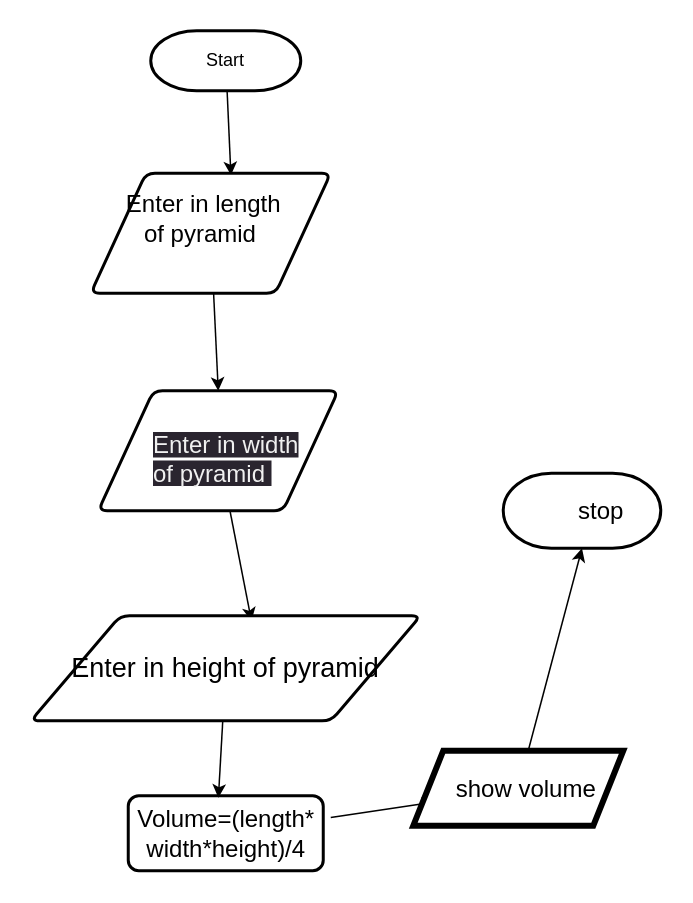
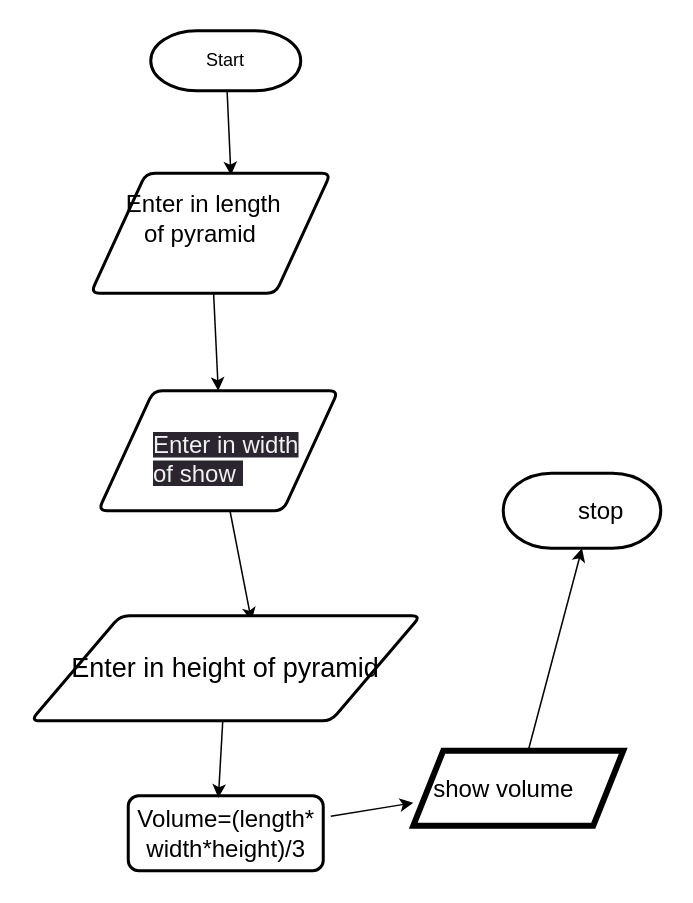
  <mxCell id="0" />
  <mxCell id="1" parent="0" />
  <mxCell id="2" style="edgeStyle=none;html=1;entryX=0.584;entryY=0.016;entryDx=0;entryDy=0;entryPerimeter=0;" parent="1" source="3" target="5" edge="1"><mxGeometry relative="1" as="geometry" /></mxCell>
  <mxCell id="3" value="Start" style="strokeWidth=2;html=1;shape=mxgraph.flowchart.terminator;whiteSpace=wrap;" parent="1" vertex="1"><mxGeometry x="100" y="20" width="100" height="40" as="geometry" /></mxCell>
  <mxCell id="4" style="edgeStyle=none;html=1;entryX=0.5;entryY=0;entryDx=0;entryDy=0;" parent="1" source="5" target="16" edge="1"><mxGeometry relative="1" as="geometry" /></mxCell>
  <mxCell id="5" value="" style="shape=parallelogram;html=1;strokeWidth=2;perimeter=parallelogramPerimeter;whiteSpace=wrap;rounded=1;arcSize=12;size=0.23;fontSize=16;" parent="1" vertex="1"><mxGeometry x="60" y="115" width="160" height="80" as="geometry" /></mxCell>
  <mxCell id="6" value="Enter in length&lt;br&gt;of pyramid&amp;nbsp;" style="text;html=1;align=center;verticalAlign=middle;resizable=0;points=[];autosize=1;strokeColor=none;fillColor=none;fontSize=16;" parent="1" vertex="1"><mxGeometry x="70" y="120" width="130" height="50" as="geometry" /></mxCell>
  <mxCell id="7" value="" style="rounded=1;whiteSpace=wrap;html=1;absoluteArcSize=1;arcSize=14;strokeWidth=2;fontSize=16;" parent="1" vertex="1"><mxGeometry x="85" y="530" width="130" height="50" as="geometry" /></mxCell>
  <mxCell id="8" style="edgeStyle=none;html=1;fontSize=16;" parent="1" source="9" target="13" edge="1"><mxGeometry relative="1" as="geometry" /></mxCell>
- <mxCell id="9" value="Volume=(length*&lt;br&gt;width*height)/4" style="text;html=1;align=center;verticalAlign=middle;resizable=0;points=[];autosize=1;strokeColor=none;fillColor=none;fontSize=16;" parent="1" vertex="1"><mxGeometry x="80" y="530" width="140" height="50" as="geometry" /></mxCell>
+ <mxCell id="9" value="Volume=(length*&lt;br&gt;width*height)/3" style="text;html=1;align=center;verticalAlign=middle;resizable=0;points=[];autosize=1;strokeColor=none;fillColor=none;fontSize=16;" parent="1" vertex="1"><mxGeometry x="80" y="530" width="140" height="50" as="geometry" /></mxCell>
  <mxCell id="10" value="" style="strokeWidth=2;html=1;shape=mxgraph.flowchart.terminator;whiteSpace=wrap;fontSize=16;" parent="1" vertex="1"><mxGeometry x="335" y="315" width="105" height="50" as="geometry" /></mxCell>
  <mxCell id="11" value="&lt;font style=&quot;font-size: 16px;&quot;&gt;stop&lt;/font&gt;" style="text;html=1;align=center;verticalAlign=middle;resizable=0;points=[];autosize=1;strokeColor=none;fillColor=none;fontSize=16;" parent="1" vertex="1"><mxGeometry x="375" y="325" width="50" height="30" as="geometry" /></mxCell>
  <mxCell id="12" value="" style="shape=parallelogram;perimeter=parallelogramPerimeter;whiteSpace=wrap;html=1;fixedSize=1;strokeWidth=4;fontSize=16;" parent="1" vertex="1"><mxGeometry x="275" y="500" width="140" height="50" as="geometry" /></mxCell>
- <mxCell id="13" value="show volume" style="text;html=1;align=center;verticalAlign=middle;resizable=0;points=[];autosize=1;strokeColor=none;fillColor=none;fontSize=16;" parent="1" vertex="1"><mxGeometry x="290" y="510" width="120" height="30" as="geometry" /></mxCell>
+ <mxCell id="13" value="show volume" style="text;html=1;align=center;verticalAlign=middle;resizable=0;points=[];autosize=1;strokeColor=none;fillColor=none;fontSize=16;" parent="1" vertex="1"><mxGeometry x="275" y="510" width="120" height="30" as="geometry" /></mxCell>
  <mxCell id="14" style="edgeStyle=none;html=1;fontSize=16;entryX=0.5;entryY=1;entryDx=0;entryDy=0;entryPerimeter=0;" parent="1" source="12" target="10" edge="1"><mxGeometry relative="1" as="geometry"><mxPoint x="445" y="280" as="targetPoint" /></mxGeometry></mxCell>
  <mxCell id="15" style="edgeStyle=none;html=1;entryX=0.566;entryY=0.05;entryDx=0;entryDy=0;entryPerimeter=0;" edge="1" parent="1" source="16" target="19"><mxGeometry relative="1" as="geometry" /></mxCell>
  <mxCell id="16" value="" style="shape=parallelogram;html=1;strokeWidth=2;perimeter=parallelogramPerimeter;whiteSpace=wrap;rounded=1;arcSize=12;size=0.23;fontSize=16;" parent="1" vertex="1"><mxGeometry x="65" y="260" width="160" height="80" as="geometry" /></mxCell>
- <mxCell id="17" value="&lt;span style=&quot;color: rgb(240, 240, 240); font-family: Helvetica; font-size: 16px; font-style: normal; font-variant-ligatures: normal; font-variant-caps: normal; font-weight: 400; letter-spacing: normal; orphans: 2; text-align: center; text-indent: 0px; text-transform: none; widows: 2; word-spacing: 0px; -webkit-text-stroke-width: 0px; background-color: rgb(42, 37, 47); text-decoration-thickness: initial; text-decoration-style: initial; text-decoration-color: initial; float: none; display: inline !important;&quot;&gt;Enter in width&lt;/span&gt;&lt;br style=&quot;border-color: rgb(0, 0, 0); color: rgb(240, 240, 240); font-family: Helvetica; font-size: 16px; font-style: normal; font-variant-ligatures: normal; font-variant-caps: normal; font-weight: 400; letter-spacing: normal; orphans: 2; text-align: center; text-indent: 0px; text-transform: none; widows: 2; word-spacing: 0px; -webkit-text-stroke-width: 0px; background-color: rgb(42, 37, 47); text-decoration-thickness: initial; text-decoration-style: initial; text-decoration-color: initial;&quot;&gt;&lt;span style=&quot;color: rgb(240, 240, 240); font-family: Helvetica; font-size: 16px; font-style: normal; font-variant-ligatures: normal; font-variant-caps: normal; font-weight: 400; letter-spacing: normal; orphans: 2; text-align: center; text-indent: 0px; text-transform: none; widows: 2; word-spacing: 0px; -webkit-text-stroke-width: 0px; background-color: rgb(42, 37, 47); text-decoration-thickness: initial; text-decoration-style: initial; text-decoration-color: initial; float: none; display: inline !important;&quot;&gt;of pyramid&amp;nbsp;&lt;/span&gt;" style="text;whiteSpace=wrap;html=1;" parent="1" vertex="1"><mxGeometry x="100" y="280" width="130" height="60" as="geometry" /></mxCell>
+ <mxCell id="17" value="&lt;span style=&quot;color: rgb(240, 240, 240); font-family: Helvetica; font-size: 16px; font-style: normal; font-variant-ligatures: normal; font-variant-caps: normal; font-weight: 400; letter-spacing: normal; orphans: 2; text-align: center; text-indent: 0px; text-transform: none; widows: 2; word-spacing: 0px; -webkit-text-stroke-width: 0px; background-color: rgb(42, 37, 47); text-decoration-thickness: initial; text-decoration-style: initial; text-decoration-color: initial; float: none; display: inline !important;&quot;&gt;Enter in width&lt;/span&gt;&lt;br style=&quot;border-color: rgb(0, 0, 0); color: rgb(240, 240, 240); font-family: Helvetica; font-size: 16px; font-style: normal; font-variant-ligatures: normal; font-variant-caps: normal; font-weight: 400; letter-spacing: normal; orphans: 2; text-align: center; text-indent: 0px; text-transform: none; widows: 2; word-spacing: 0px; -webkit-text-stroke-width: 0px; background-color: rgb(42, 37, 47); text-decoration-thickness: initial; text-decoration-style: initial; text-decoration-color: initial;&quot;&gt;&lt;span style=&quot;color: rgb(240, 240, 240); font-family: Helvetica; font-size: 16px; font-style: normal; font-variant-ligatures: normal; font-variant-caps: normal; font-weight: 400; letter-spacing: normal; orphans: 2; text-align: center; text-indent: 0px; text-transform: none; widows: 2; word-spacing: 0px; -webkit-text-stroke-width: 0px; background-color: rgb(42, 37, 47); text-decoration-thickness: initial; text-decoration-style: initial; text-decoration-color: initial; float: none; display: inline !important;&quot;&gt;of show&amp;nbsp;&lt;/span&gt;" style="text;whiteSpace=wrap;html=1;" parent="1" vertex="1"><mxGeometry x="100" y="280" width="130" height="60" as="geometry" /></mxCell>
  <mxCell id="18" style="edgeStyle=none;html=1;entryX=0.465;entryY=0.027;entryDx=0;entryDy=0;entryPerimeter=0;" edge="1" parent="1" source="19" target="9"><mxGeometry relative="1" as="geometry" /></mxCell>
  <mxCell id="19" value="&lt;font style=&quot;font-size: 18px;&quot;&gt;Enter in height of pyramid&lt;/font&gt;" style="shape=parallelogram;html=1;strokeWidth=2;perimeter=parallelogramPerimeter;whiteSpace=wrap;rounded=1;arcSize=12;size=0.23;" vertex="1" parent="1"><mxGeometry x="20" y="410" width="260" height="70" as="geometry" /></mxCell>
